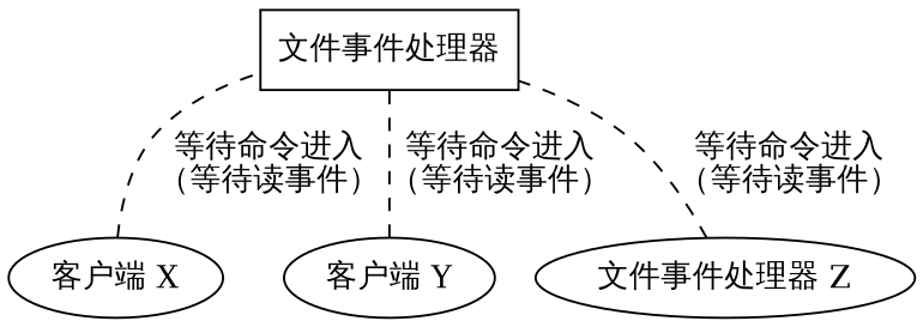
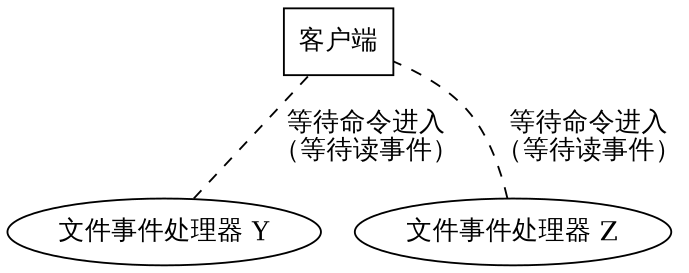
  digraph {
    rankdir=BT
    edge [dir=none style=dashed]
-   n1 [label="文件事件处理器" shape=record]
-   n2 [label="客户端 X"]
-   n3 [label="客户端 Y"]
+   n1 [label="客户端" shape=record]
+   n3 [label="文件事件处理器 Y"]
    n4 [label="文件事件处理器 Z"]
-   n2 -> n1 [label="等待命令进入\n（等待读事件）"]
    n3 -> n1 [label="等待命令进入\n（等待读事件）"]
    n4 -> n1 [label="等待命令进入\n（等待读事件）"]
  }
